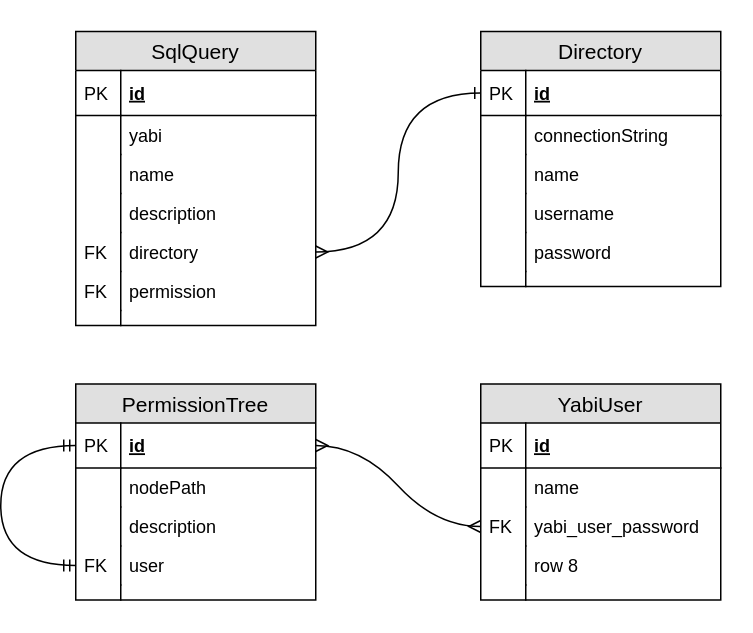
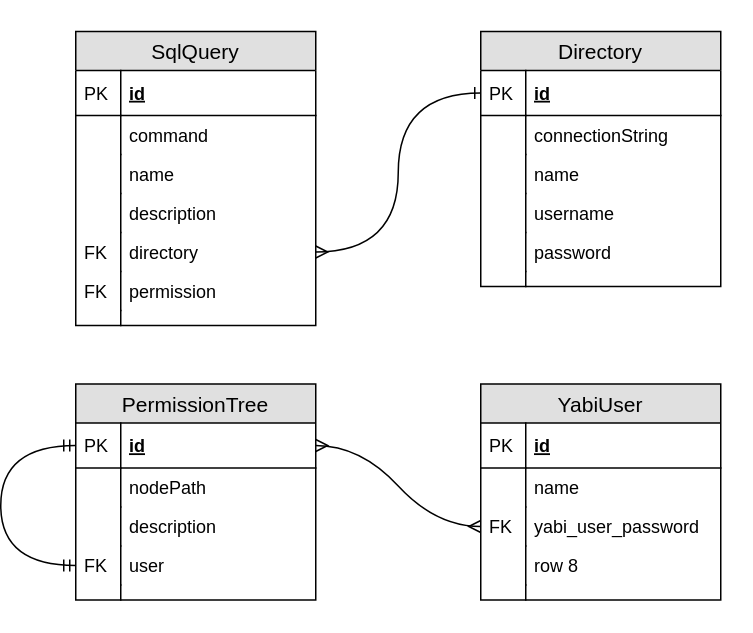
  <mxCell id="0" />
  <mxCell id="1" parent="0" />
  <mxCell id="2" value="PermissionTree" style="swimlane;fontStyle=0;childLayout=stackLayout;horizontal=1;startSize=26;fillColor=#e0e0e0;horizontalStack=0;resizeParent=1;resizeParentMax=0;resizeLast=0;collapsible=1;marginBottom=0;swimlaneFillColor=#ffffff;align=center;fontSize=14;" vertex="1" parent="1"><mxGeometry x="20" y="255.5" width="160" height="144" as="geometry" /></mxCell>
  <mxCell id="3" value="id" style="shape=partialRectangle;top=0;left=0;right=0;bottom=1;align=left;verticalAlign=middle;fillColor=none;spacingLeft=34;spacingRight=4;overflow=hidden;rotatable=0;points=[[0,0.5],[1,0.5]];portConstraint=eastwest;dropTarget=0;fontStyle=5;fontSize=12;" vertex="1" parent="2"><mxGeometry y="26" width="160" height="30" as="geometry" /></mxCell>
  <mxCell id="4" value="PK" style="shape=partialRectangle;top=0;left=0;bottom=0;fillColor=none;align=left;verticalAlign=middle;spacingLeft=4;spacingRight=4;overflow=hidden;rotatable=0;points=[];portConstraint=eastwest;part=1;fontSize=12;" vertex="1" connectable="0" parent="3"><mxGeometry width="30" height="30" as="geometry" /></mxCell>
  <mxCell id="5" value="nodePath" style="shape=partialRectangle;top=0;left=0;right=0;bottom=0;align=left;verticalAlign=top;fillColor=none;spacingLeft=34;spacingRight=4;overflow=hidden;rotatable=0;points=[[0,0.5],[1,0.5]];portConstraint=eastwest;dropTarget=0;fontSize=12;" vertex="1" parent="2"><mxGeometry y="56" width="160" height="26" as="geometry" /></mxCell>
  <mxCell id="6" value="" style="shape=partialRectangle;top=0;left=0;bottom=0;fillColor=none;align=left;verticalAlign=top;spacingLeft=4;spacingRight=4;overflow=hidden;rotatable=0;points=[];portConstraint=eastwest;part=1;fontSize=12;" vertex="1" connectable="0" parent="5"><mxGeometry width="30" height="26" as="geometry" /></mxCell>
  <mxCell id="7" value="description" style="shape=partialRectangle;top=0;left=0;right=0;bottom=0;align=left;verticalAlign=top;fillColor=none;spacingLeft=34;spacingRight=4;overflow=hidden;rotatable=0;points=[[0,0.5],[1,0.5]];portConstraint=eastwest;dropTarget=0;fontSize=12;" vertex="1" parent="2"><mxGeometry y="82" width="160" height="26" as="geometry" /></mxCell>
  <mxCell id="8" value="" style="shape=partialRectangle;top=0;left=0;bottom=0;fillColor=none;align=left;verticalAlign=top;spacingLeft=4;spacingRight=4;overflow=hidden;rotatable=0;points=[];portConstraint=eastwest;part=1;fontSize=12;" vertex="1" connectable="0" parent="7"><mxGeometry width="30" height="26" as="geometry" /></mxCell>
  <mxCell id="9" value="user" style="shape=partialRectangle;top=0;left=0;right=0;bottom=0;align=left;verticalAlign=top;fillColor=none;spacingLeft=34;spacingRight=4;overflow=hidden;rotatable=0;points=[[0,0.5],[1,0.5]];portConstraint=eastwest;dropTarget=0;fontSize=12;" vertex="1" parent="2"><mxGeometry y="108" width="160" height="26" as="geometry" /></mxCell>
  <mxCell id="10" value="FK" style="shape=partialRectangle;top=0;left=0;bottom=0;fillColor=none;align=left;verticalAlign=top;spacingLeft=4;spacingRight=4;overflow=hidden;rotatable=0;points=[];portConstraint=eastwest;part=1;fontSize=12;" vertex="1" connectable="0" parent="9"><mxGeometry width="30" height="26" as="geometry" /></mxCell>
  <mxCell id="11" value="" style="shape=partialRectangle;top=0;left=0;right=0;bottom=0;align=left;verticalAlign=top;fillColor=none;spacingLeft=34;spacingRight=4;overflow=hidden;rotatable=0;points=[[0,0.5],[1,0.5]];portConstraint=eastwest;dropTarget=0;fontSize=12;" vertex="1" parent="2"><mxGeometry y="134" width="160" height="10" as="geometry" /></mxCell>
  <mxCell id="12" value="" style="shape=partialRectangle;top=0;left=0;bottom=0;fillColor=none;align=left;verticalAlign=top;spacingLeft=4;spacingRight=4;overflow=hidden;rotatable=0;points=[];portConstraint=eastwest;part=1;fontSize=12;" vertex="1" connectable="0" parent="11"><mxGeometry width="30" height="10" as="geometry" /></mxCell>
  <mxCell id="13" value="" style="fontSize=12;html=1;endArrow=ERmandOne;startArrow=ERmandOne;edgeStyle=elbowEdgeStyle;entryX=0;entryY=0.5;entryDx=0;entryDy=0;curved=1;" edge="1" parent="2" source="9" target="3"><mxGeometry width="100" height="100" relative="1" as="geometry"><mxPoint x="120" y="240" as="sourcePoint" /><mxPoint x="100" y="170" as="targetPoint" /><Array as="points"><mxPoint x="-50" y="90" /></Array></mxGeometry></mxCell>
  <mxCell id="14" value="YabiUser" style="swimlane;fontStyle=0;childLayout=stackLayout;horizontal=1;startSize=26;fillColor=#e0e0e0;horizontalStack=0;resizeParent=1;resizeParentMax=0;resizeLast=0;collapsible=1;marginBottom=0;swimlaneFillColor=#ffffff;align=center;fontSize=14;" vertex="1" parent="1"><mxGeometry x="290" y="255.5" width="160" height="144" as="geometry" /></mxCell>
  <mxCell id="15" value="id" style="shape=partialRectangle;top=0;left=0;right=0;bottom=1;align=left;verticalAlign=middle;fillColor=none;spacingLeft=34;spacingRight=4;overflow=hidden;rotatable=0;points=[[0,0.5],[1,0.5]];portConstraint=eastwest;dropTarget=0;fontStyle=5;fontSize=12;" vertex="1" parent="14"><mxGeometry y="26" width="160" height="30" as="geometry" /></mxCell>
  <mxCell id="16" value="PK" style="shape=partialRectangle;top=0;left=0;bottom=0;fillColor=none;align=left;verticalAlign=middle;spacingLeft=4;spacingRight=4;overflow=hidden;rotatable=0;points=[];portConstraint=eastwest;part=1;fontSize=12;" vertex="1" connectable="0" parent="15"><mxGeometry width="30" height="30" as="geometry" /></mxCell>
  <mxCell id="17" value="name" style="shape=partialRectangle;top=0;left=0;right=0;bottom=0;align=left;verticalAlign=top;fillColor=none;spacingLeft=34;spacingRight=4;overflow=hidden;rotatable=0;points=[[0,0.5],[1,0.5]];portConstraint=eastwest;dropTarget=0;fontSize=12;" vertex="1" parent="14"><mxGeometry y="56" width="160" height="26" as="geometry" /></mxCell>
  <mxCell id="18" value="" style="shape=partialRectangle;top=0;left=0;bottom=0;fillColor=none;align=left;verticalAlign=top;spacingLeft=4;spacingRight=4;overflow=hidden;rotatable=0;points=[];portConstraint=eastwest;part=1;fontSize=12;" vertex="1" connectable="0" parent="17"><mxGeometry width="30" height="26" as="geometry" /></mxCell>
  <mxCell id="19" value="yabi_user_password" style="shape=partialRectangle;top=0;left=0;right=0;bottom=0;align=left;verticalAlign=top;fillColor=none;spacingLeft=34;spacingRight=4;overflow=hidden;rotatable=0;points=[[0,0.5],[1,0.5]];portConstraint=eastwest;dropTarget=0;fontSize=12;" vertex="1" parent="14"><mxGeometry y="82" width="160" height="26" as="geometry" /></mxCell>
  <mxCell id="20" value="FK" style="shape=partialRectangle;top=0;left=0;bottom=0;fillColor=none;align=left;verticalAlign=top;spacingLeft=4;spacingRight=4;overflow=hidden;rotatable=0;points=[];portConstraint=eastwest;part=1;fontSize=12;" vertex="1" connectable="0" parent="19"><mxGeometry width="30" height="26" as="geometry" /></mxCell>
  <mxCell id="21" value="row 8" style="shape=partialRectangle;top=0;left=0;right=0;bottom=0;align=left;verticalAlign=top;fillColor=none;spacingLeft=34;spacingRight=4;overflow=hidden;rotatable=0;points=[[0,0.5],[1,0.5]];portConstraint=eastwest;dropTarget=0;fontSize=12;" vertex="1" parent="14"><mxGeometry y="108" width="160" height="26" as="geometry" /></mxCell>
  <mxCell id="22" value="" style="shape=partialRectangle;top=0;left=0;bottom=0;fillColor=none;align=left;verticalAlign=top;spacingLeft=4;spacingRight=4;overflow=hidden;rotatable=0;points=[];portConstraint=eastwest;part=1;fontSize=12;" vertex="1" connectable="0" parent="21"><mxGeometry width="30" height="26" as="geometry" /></mxCell>
  <mxCell id="23" value="" style="shape=partialRectangle;top=0;left=0;right=0;bottom=0;align=left;verticalAlign=top;fillColor=none;spacingLeft=34;spacingRight=4;overflow=hidden;rotatable=0;points=[[0,0.5],[1,0.5]];portConstraint=eastwest;dropTarget=0;fontSize=12;" vertex="1" parent="14"><mxGeometry y="134" width="160" height="10" as="geometry" /></mxCell>
  <mxCell id="24" value="" style="shape=partialRectangle;top=0;left=0;bottom=0;fillColor=none;align=left;verticalAlign=top;spacingLeft=4;spacingRight=4;overflow=hidden;rotatable=0;points=[];portConstraint=eastwest;part=1;fontSize=12;" vertex="1" connectable="0" parent="23"><mxGeometry width="30" height="10" as="geometry" /></mxCell>
  <mxCell id="25" value="Directory" style="swimlane;fontStyle=0;childLayout=stackLayout;horizontal=1;startSize=26;fillColor=#e0e0e0;horizontalStack=0;resizeParent=1;resizeParentMax=0;resizeLast=0;collapsible=1;marginBottom=0;swimlaneFillColor=#ffffff;align=center;fontSize=14;" vertex="1" parent="1"><mxGeometry x="290" y="20.5" width="160" height="170" as="geometry" /></mxCell>
  <mxCell id="26" value="id" style="shape=partialRectangle;top=0;left=0;right=0;bottom=1;align=left;verticalAlign=middle;fillColor=none;spacingLeft=34;spacingRight=4;overflow=hidden;rotatable=0;points=[[0,0.5],[1,0.5]];portConstraint=eastwest;dropTarget=0;fontStyle=5;fontSize=12;" vertex="1" parent="25"><mxGeometry y="26" width="160" height="30" as="geometry" /></mxCell>
  <mxCell id="27" value="PK" style="shape=partialRectangle;top=0;left=0;bottom=0;fillColor=none;align=left;verticalAlign=middle;spacingLeft=4;spacingRight=4;overflow=hidden;rotatable=0;points=[];portConstraint=eastwest;part=1;fontSize=12;" vertex="1" connectable="0" parent="26"><mxGeometry width="30" height="30" as="geometry" /></mxCell>
  <mxCell id="28" value="connectionString" style="shape=partialRectangle;top=0;left=0;right=0;bottom=0;align=left;verticalAlign=top;fillColor=none;spacingLeft=34;spacingRight=4;overflow=hidden;rotatable=0;points=[[0,0.5],[1,0.5]];portConstraint=eastwest;dropTarget=0;fontSize=12;" vertex="1" parent="25"><mxGeometry y="56" width="160" height="26" as="geometry" /></mxCell>
  <mxCell id="29" value="" style="shape=partialRectangle;top=0;left=0;bottom=0;fillColor=none;align=left;verticalAlign=top;spacingLeft=4;spacingRight=4;overflow=hidden;rotatable=0;points=[];portConstraint=eastwest;part=1;fontSize=12;" vertex="1" connectable="0" parent="28"><mxGeometry width="30" height="26" as="geometry" /></mxCell>
  <mxCell id="30" value="name&#10;" style="shape=partialRectangle;top=0;left=0;right=0;bottom=0;align=left;verticalAlign=top;fillColor=none;spacingLeft=34;spacingRight=4;overflow=hidden;rotatable=0;points=[[0,0.5],[1,0.5]];portConstraint=eastwest;dropTarget=0;fontSize=12;" vertex="1" parent="25"><mxGeometry y="82" width="160" height="26" as="geometry" /></mxCell>
  <mxCell id="31" value="" style="shape=partialRectangle;top=0;left=0;bottom=0;fillColor=none;align=left;verticalAlign=top;spacingLeft=4;spacingRight=4;overflow=hidden;rotatable=0;points=[];portConstraint=eastwest;part=1;fontSize=12;" vertex="1" connectable="0" parent="30"><mxGeometry width="30" height="26" as="geometry" /></mxCell>
  <mxCell id="32" value="username" style="shape=partialRectangle;top=0;left=0;right=0;bottom=0;align=left;verticalAlign=top;fillColor=none;spacingLeft=34;spacingRight=4;overflow=hidden;rotatable=0;points=[[0,0.5],[1,0.5]];portConstraint=eastwest;dropTarget=0;fontSize=12;" vertex="1" parent="25"><mxGeometry y="108" width="160" height="26" as="geometry" /></mxCell>
  <mxCell id="33" value="" style="shape=partialRectangle;top=0;left=0;bottom=0;fillColor=none;align=left;verticalAlign=top;spacingLeft=4;spacingRight=4;overflow=hidden;rotatable=0;points=[];portConstraint=eastwest;part=1;fontSize=12;" vertex="1" connectable="0" parent="32"><mxGeometry width="30" height="26" as="geometry" /></mxCell>
  <mxCell id="34" value="password" style="shape=partialRectangle;top=0;left=0;right=0;bottom=0;align=left;verticalAlign=top;fillColor=none;spacingLeft=34;spacingRight=4;overflow=hidden;rotatable=0;points=[[0,0.5],[1,0.5]];portConstraint=eastwest;dropTarget=0;fontSize=12;" vertex="1" parent="25"><mxGeometry y="134" width="160" height="26" as="geometry" /></mxCell>
  <mxCell id="35" value="" style="shape=partialRectangle;top=0;left=0;bottom=0;fillColor=none;align=left;verticalAlign=top;spacingLeft=4;spacingRight=4;overflow=hidden;rotatable=0;points=[];portConstraint=eastwest;part=1;fontSize=12;" vertex="1" connectable="0" parent="34"><mxGeometry width="30" height="26" as="geometry" /></mxCell>
  <mxCell id="36" value="" style="shape=partialRectangle;top=0;left=0;right=0;bottom=0;align=left;verticalAlign=top;fillColor=none;spacingLeft=34;spacingRight=4;overflow=hidden;rotatable=0;points=[[0,0.5],[1,0.5]];portConstraint=eastwest;dropTarget=0;fontSize=12;" vertex="1" parent="25"><mxGeometry y="160" width="160" height="10" as="geometry" /></mxCell>
  <mxCell id="37" value="" style="shape=partialRectangle;top=0;left=0;bottom=0;fillColor=none;align=left;verticalAlign=top;spacingLeft=4;spacingRight=4;overflow=hidden;rotatable=0;points=[];portConstraint=eastwest;part=1;fontSize=12;" vertex="1" connectable="0" parent="36"><mxGeometry width="30" height="10" as="geometry" /></mxCell>
  <mxCell id="38" value="SqlQuery" style="swimlane;fontStyle=0;childLayout=stackLayout;horizontal=1;startSize=26;fillColor=#e0e0e0;horizontalStack=0;resizeParent=1;resizeParentMax=0;resizeLast=0;collapsible=1;marginBottom=0;swimlaneFillColor=#ffffff;align=center;fontSize=14;" vertex="1" parent="1"><mxGeometry x="20" y="20.5" width="160" height="196" as="geometry" /></mxCell>
  <mxCell id="39" value="id" style="shape=partialRectangle;top=0;left=0;right=0;bottom=1;align=left;verticalAlign=middle;fillColor=none;spacingLeft=34;spacingRight=4;overflow=hidden;rotatable=0;points=[[0,0.5],[1,0.5]];portConstraint=eastwest;dropTarget=0;fontStyle=5;fontSize=12;" vertex="1" parent="38"><mxGeometry y="26" width="160" height="30" as="geometry" /></mxCell>
  <mxCell id="40" value="PK" style="shape=partialRectangle;top=0;left=0;bottom=0;fillColor=none;align=left;verticalAlign=middle;spacingLeft=4;spacingRight=4;overflow=hidden;rotatable=0;points=[];portConstraint=eastwest;part=1;fontSize=12;" vertex="1" connectable="0" parent="39"><mxGeometry width="30" height="30" as="geometry" /></mxCell>
- <mxCell id="41" value="yabi&#10;" style="shape=partialRectangle;top=0;left=0;right=0;bottom=0;align=left;verticalAlign=top;fillColor=none;spacingLeft=34;spacingRight=4;overflow=hidden;rotatable=0;points=[[0,0.5],[1,0.5]];portConstraint=eastwest;dropTarget=0;fontSize=12;" vertex="1" parent="38"><mxGeometry y="56" width="160" height="26" as="geometry" /></mxCell>
+ <mxCell id="41" value="command&#10;" style="shape=partialRectangle;top=0;left=0;right=0;bottom=0;align=left;verticalAlign=top;fillColor=none;spacingLeft=34;spacingRight=4;overflow=hidden;rotatable=0;points=[[0,0.5],[1,0.5]];portConstraint=eastwest;dropTarget=0;fontSize=12;" vertex="1" parent="38"><mxGeometry y="56" width="160" height="26" as="geometry" /></mxCell>
  <mxCell id="42" value="" style="shape=partialRectangle;top=0;left=0;bottom=0;fillColor=none;align=left;verticalAlign=top;spacingLeft=4;spacingRight=4;overflow=hidden;rotatable=0;points=[];portConstraint=eastwest;part=1;fontSize=12;" vertex="1" connectable="0" parent="41"><mxGeometry width="30" height="26" as="geometry" /></mxCell>
  <mxCell id="43" value="name" style="shape=partialRectangle;top=0;left=0;right=0;bottom=0;align=left;verticalAlign=top;fillColor=none;spacingLeft=34;spacingRight=4;overflow=hidden;rotatable=0;points=[[0,0.5],[1,0.5]];portConstraint=eastwest;dropTarget=0;fontSize=12;" vertex="1" parent="38"><mxGeometry y="82" width="160" height="26" as="geometry" /></mxCell>
  <mxCell id="44" value="" style="shape=partialRectangle;top=0;left=0;bottom=0;fillColor=none;align=left;verticalAlign=top;spacingLeft=4;spacingRight=4;overflow=hidden;rotatable=0;points=[];portConstraint=eastwest;part=1;fontSize=12;" vertex="1" connectable="0" parent="43"><mxGeometry width="30" height="26" as="geometry" /></mxCell>
  <mxCell id="45" value="description" style="shape=partialRectangle;top=0;left=0;right=0;bottom=0;align=left;verticalAlign=top;fillColor=none;spacingLeft=34;spacingRight=4;overflow=hidden;rotatable=0;points=[[0,0.5],[1,0.5]];portConstraint=eastwest;dropTarget=0;fontSize=12;" vertex="1" parent="38"><mxGeometry y="108" width="160" height="26" as="geometry" /></mxCell>
  <mxCell id="46" value="" style="shape=partialRectangle;top=0;left=0;bottom=0;fillColor=none;align=left;verticalAlign=top;spacingLeft=4;spacingRight=4;overflow=hidden;rotatable=0;points=[];portConstraint=eastwest;part=1;fontSize=12;" vertex="1" connectable="0" parent="45"><mxGeometry width="30" height="26" as="geometry" /></mxCell>
  <mxCell id="47" value="directory" style="shape=partialRectangle;top=0;left=0;right=0;bottom=0;align=left;verticalAlign=top;fillColor=none;spacingLeft=34;spacingRight=4;overflow=hidden;rotatable=0;points=[[0,0.5],[1,0.5]];portConstraint=eastwest;dropTarget=0;fontSize=12;" vertex="1" parent="38"><mxGeometry y="134" width="160" height="26" as="geometry" /></mxCell>
  <mxCell id="48" value="FK" style="shape=partialRectangle;top=0;left=0;bottom=0;fillColor=none;align=left;verticalAlign=top;spacingLeft=4;spacingRight=4;overflow=hidden;rotatable=0;points=[];portConstraint=eastwest;part=1;fontSize=12;" vertex="1" connectable="0" parent="47"><mxGeometry width="30" height="26" as="geometry" /></mxCell>
  <mxCell id="49" value="permission" style="shape=partialRectangle;top=0;left=0;right=0;bottom=0;align=left;verticalAlign=top;fillColor=none;spacingLeft=34;spacingRight=4;overflow=hidden;rotatable=0;points=[[0,0.5],[1,0.5]];portConstraint=eastwest;dropTarget=0;fontSize=12;" vertex="1" parent="38"><mxGeometry y="160" width="160" height="26" as="geometry" /></mxCell>
  <mxCell id="50" value="FK" style="shape=partialRectangle;top=0;left=0;bottom=0;fillColor=none;align=left;verticalAlign=top;spacingLeft=4;spacingRight=4;overflow=hidden;rotatable=0;points=[];portConstraint=eastwest;part=1;fontSize=12;" vertex="1" connectable="0" parent="49"><mxGeometry width="30" height="26" as="geometry" /></mxCell>
  <mxCell id="51" value="" style="shape=partialRectangle;top=0;left=0;right=0;bottom=0;align=left;verticalAlign=top;fillColor=none;spacingLeft=34;spacingRight=4;overflow=hidden;rotatable=0;points=[[0,0.5],[1,0.5]];portConstraint=eastwest;dropTarget=0;fontSize=12;" vertex="1" parent="38"><mxGeometry y="186" width="160" height="10" as="geometry" /></mxCell>
  <mxCell id="52" value="" style="shape=partialRectangle;top=0;left=0;bottom=0;fillColor=none;align=left;verticalAlign=top;spacingLeft=4;spacingRight=4;overflow=hidden;rotatable=0;points=[];portConstraint=eastwest;part=1;fontSize=12;" vertex="1" connectable="0" parent="51"><mxGeometry width="30" height="10" as="geometry" /></mxCell>
  <mxCell id="53" value="" style="edgeStyle=entityRelationEdgeStyle;fontSize=12;html=1;endArrow=ERmany;startArrow=ERmany;entryX=0;entryY=0.5;entryDx=0;entryDy=0;exitX=1;exitY=0.5;exitDx=0;exitDy=0;curved=1;" edge="1" parent="1" source="3" target="19"><mxGeometry width="100" height="100" relative="1" as="geometry"><mxPoint x="-140" y="516.5" as="sourcePoint" /><mxPoint x="-40" y="416.5" as="targetPoint" /></mxGeometry></mxCell>
  <mxCell id="54" value="" style="edgeStyle=elbowEdgeStyle;fontSize=12;html=1;endArrow=ERmany;exitX=0;exitY=0.5;exitDx=0;exitDy=0;startArrow=ERone;startFill=0;curved=1;endFill=0;" edge="1" parent="1" source="26" target="47"><mxGeometry width="100" height="100" relative="1" as="geometry"><mxPoint x="-140" y="516.5" as="sourcePoint" /><mxPoint x="-40" y="416.5" as="targetPoint" /></mxGeometry></mxCell>
